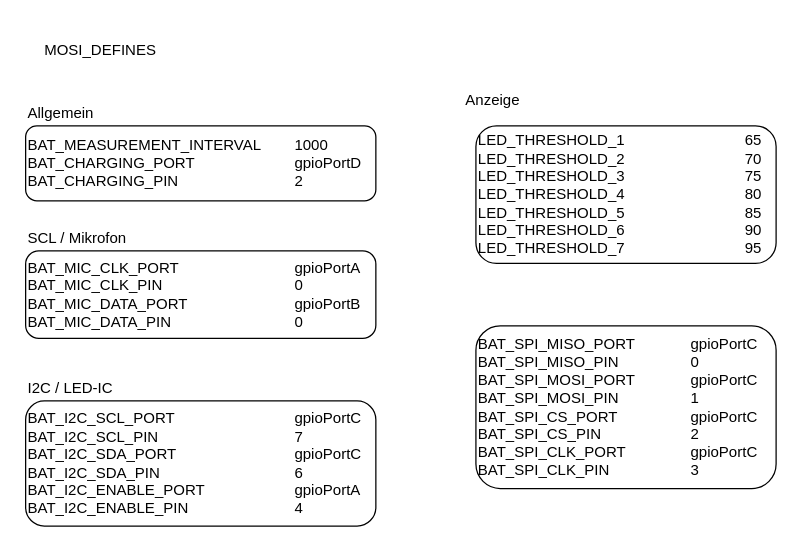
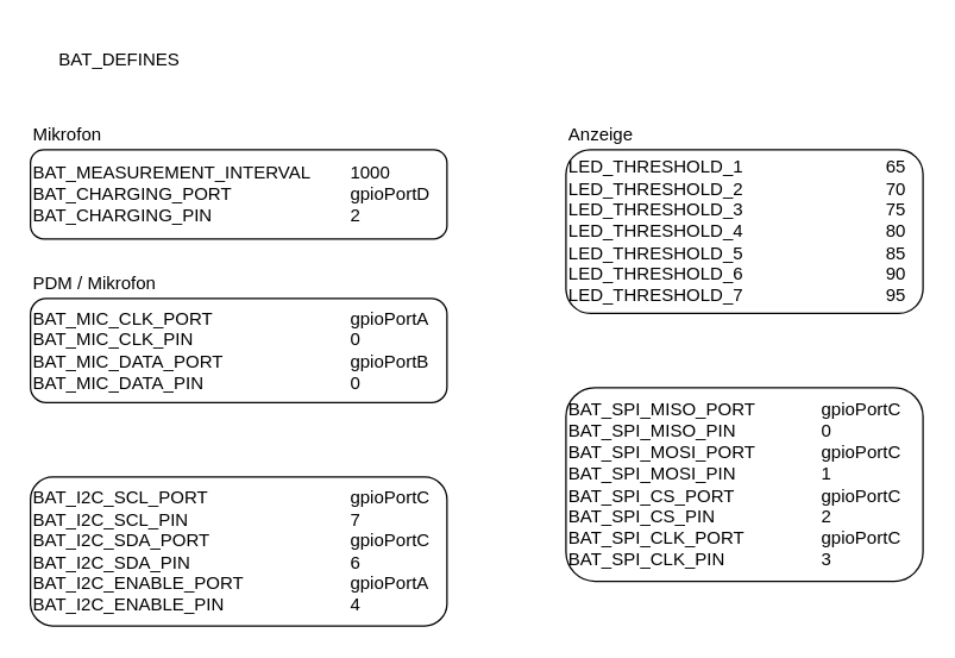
  <mxCell id="0" />
  <mxCell id="1" parent="0" />
- <mxCell id="2" value="MOSI_DEFINES" style="text;html=1;strokeColor=none;fillColor=none;align=center;verticalAlign=middle;whiteSpace=wrap;rounded=0;" vertex="1" parent="1"><mxGeometry x="20" y="20" width="120" height="40" as="geometry" /></mxCell>
+ <mxCell id="2" value="BAT_DEFINES" style="text;html=1;strokeColor=none;fillColor=none;align=center;verticalAlign=middle;whiteSpace=wrap;rounded=0;" vertex="1" parent="1"><mxGeometry x="20" y="20" width="120" height="40" as="geometry" /></mxCell>
  <mxCell id="3" value="BAT_MEASUREMENT_INTERVAL&lt;span style=&quot;&quot;&gt;&#09;&lt;span style=&quot;white-space: pre;&quot;&gt;&#09;&lt;/span&gt;&lt;/span&gt;1000&lt;br&gt;BAT_CHARGING_PORT&lt;span style=&quot;&quot;&gt;&#09;&lt;span style=&quot;white-space: pre;&quot;&gt;&#09;&lt;/span&gt;&lt;span style=&quot;white-space: pre;&quot;&gt;&#09;&lt;/span&gt;&lt;span style=&quot;white-space: pre;&quot;&gt;&#09;&lt;/span&gt;&lt;/span&gt;gpioPortD&lt;br&gt;BAT_CHARGING_PIN&lt;span style=&quot;white-space: pre;&quot;&gt;&#09;&lt;/span&gt;&lt;span style=&quot;white-space: pre;&quot;&gt;&#09;&lt;/span&gt;&lt;span style=&quot;white-space: pre;&quot;&gt;&#09;&lt;/span&gt;&lt;span style=&quot;white-space: pre;&quot;&gt;&#09;&lt;/span&gt;2" style="rounded=1;whiteSpace=wrap;html=1;align=left;" vertex="1" parent="1"><mxGeometry x="20" y="100" width="280" height="60" as="geometry" /></mxCell>
- <mxCell id="4" value="Allgemein" style="text;html=1;strokeColor=none;fillColor=none;align=left;verticalAlign=middle;whiteSpace=wrap;rounded=0;" vertex="1" parent="1"><mxGeometry x="20" y="80" width="110" height="20" as="geometry" /></mxCell>
+ <mxCell id="4" value="Mikrofon" style="text;html=1;strokeColor=none;fillColor=none;align=left;verticalAlign=middle;whiteSpace=wrap;rounded=0;" vertex="1" parent="1"><mxGeometry x="20" y="80" width="110" height="20" as="geometry" /></mxCell>
  <mxCell id="5" value="&lt;div&gt;BAT_MIC_CLK_PORT&amp;nbsp; &amp;nbsp; &lt;span style=&quot;white-space: pre;&quot;&gt;&#09;&lt;/span&gt;&lt;span style=&quot;white-space: pre;&quot;&gt;&#09;&lt;/span&gt;&lt;span style=&quot;white-space: pre;&quot;&gt;&#09;&lt;/span&gt;gpioPortA&lt;/div&gt;&lt;div&gt;BAT_MIC_CLK_PIN&amp;nbsp; &amp;nbsp; &amp;nbsp;&lt;span style=&quot;white-space: pre;&quot;&gt;&#09;&lt;/span&gt;&lt;span style=&quot;white-space: pre;&quot;&gt;&#09;&lt;/span&gt;&lt;span style=&quot;white-space: pre;&quot;&gt;&#09;&lt;/span&gt;&lt;span style=&quot;white-space: pre;&quot;&gt;&#09;&lt;/span&gt;0&lt;/div&gt;&lt;div&gt;BAT_MIC_DATA_PORT&amp;nbsp; &amp;nbsp;&lt;span style=&quot;white-space: pre;&quot;&gt;&#09;&lt;/span&gt;&lt;span style=&quot;white-space: pre;&quot;&gt;&#09;&lt;/span&gt;&lt;span style=&quot;white-space: pre;&quot;&gt;&#09;&lt;/span&gt;gpioPortB&lt;/div&gt;&lt;div&gt;BAT_MIC_DATA_PIN&amp;nbsp; &amp;nbsp; &lt;span style=&quot;white-space: pre;&quot;&gt;&#09;&lt;/span&gt;&lt;span style=&quot;white-space: pre;&quot;&gt;&#09;&lt;/span&gt;&lt;span style=&quot;white-space: pre;&quot;&gt;&#09;&lt;/span&gt;&lt;span style=&quot;white-space: pre;&quot;&gt;&#09;&lt;/span&gt;0&lt;/div&gt;" style="rounded=1;whiteSpace=wrap;html=1;align=left;" vertex="1" parent="1"><mxGeometry x="20" y="200" width="280" height="70" as="geometry" /></mxCell>
  <mxCell id="6" value="&lt;div&gt;LED_THRESHOLD_1 &lt;span style=&quot;white-space: pre;&quot;&gt;&#09;&lt;/span&gt;&lt;span style=&quot;white-space: pre;&quot;&gt;&#09;&lt;/span&gt;&lt;span style=&quot;white-space: pre;&quot;&gt;&#09;&lt;/span&gt;&lt;span style=&quot;white-space: pre;&quot;&gt;&#09;&lt;/span&gt;65&amp;nbsp;&lt;/div&gt;&lt;div&gt;LED_THRESHOLD_2 &lt;span style=&quot;white-space: pre;&quot;&gt;&#09;&lt;/span&gt;&lt;span style=&quot;white-space: pre;&quot;&gt;&#09;&lt;/span&gt;&lt;span style=&quot;white-space: pre;&quot;&gt;&#09;&lt;/span&gt;&lt;span style=&quot;white-space: pre;&quot;&gt;&#09;&lt;/span&gt;70&amp;nbsp;&lt;/div&gt;&lt;div&gt;LED_THRESHOLD_3 &lt;span style=&quot;white-space: pre;&quot;&gt;&#09;&lt;/span&gt;&lt;span style=&quot;white-space: pre;&quot;&gt;&#09;&lt;/span&gt;&lt;span style=&quot;white-space: pre;&quot;&gt;&#09;&lt;/span&gt;&lt;span style=&quot;white-space: pre;&quot;&gt;&#09;&lt;/span&gt;75&lt;/div&gt;&lt;div&gt;LED_THRESHOLD_4 &lt;span style=&quot;white-space: pre;&quot;&gt;&#09;&lt;/span&gt;&lt;span style=&quot;white-space: pre;&quot;&gt;&#09;&lt;/span&gt;&lt;span style=&quot;white-space: pre;&quot;&gt;&#09;&lt;/span&gt;&lt;span style=&quot;white-space: pre;&quot;&gt;&#09;&lt;/span&gt;80&lt;/div&gt;&lt;div&gt;LED_THRESHOLD_5 &lt;span style=&quot;white-space: pre;&quot;&gt;&#09;&lt;/span&gt;&lt;span style=&quot;white-space: pre;&quot;&gt;&#09;&lt;/span&gt;&lt;span style=&quot;white-space: pre;&quot;&gt;&#09;&lt;/span&gt;&lt;span style=&quot;white-space: pre;&quot;&gt;&#09;&lt;/span&gt;85&lt;/div&gt;&lt;div&gt;LED_THRESHOLD_6 &lt;span style=&quot;white-space: pre;&quot;&gt;&#09;&lt;/span&gt;&lt;span style=&quot;white-space: pre;&quot;&gt;&#09;&lt;/span&gt;&lt;span style=&quot;white-space: pre;&quot;&gt;&#09;&lt;/span&gt;&lt;span style=&quot;white-space: pre;&quot;&gt;&#09;&lt;/span&gt;90&lt;/div&gt;&lt;div&gt;LED_THRESHOLD_7 &lt;span style=&quot;white-space: pre;&quot;&gt;&#09;&lt;/span&gt;&lt;span style=&quot;white-space: pre;&quot;&gt;&#09;&lt;/span&gt;&lt;span style=&quot;white-space: pre;&quot;&gt;&#09;&lt;/span&gt;&lt;span style=&quot;white-space: pre;&quot;&gt;&#09;&lt;/span&gt;95&lt;/div&gt;" style="rounded=1;html=1;align=left;whiteSpace=wrap;labelPosition=center;verticalLabelPosition=middle;verticalAlign=middle;" vertex="1" parent="1"><mxGeometry x="380" y="100" width="240" height="110" as="geometry" /></mxCell>
- <mxCell id="7" value="SCL / Mikrofon" style="text;html=1;strokeColor=none;fillColor=none;align=left;verticalAlign=middle;whiteSpace=wrap;rounded=0;" vertex="1" parent="1"><mxGeometry x="20" y="180" width="110" height="20" as="geometry" /></mxCell>
+ <mxCell id="7" value="PDM / Mikrofon" style="text;html=1;strokeColor=none;fillColor=none;align=left;verticalAlign=middle;whiteSpace=wrap;rounded=0;" vertex="1" parent="1"><mxGeometry x="20" y="180" width="110" height="20" as="geometry" /></mxCell>
  <mxCell id="8" value="&lt;div&gt;BAT_I2C_SCL_PORT&amp;nbsp; &amp;nbsp; &lt;span style=&quot;white-space: pre;&quot;&gt;&#09;&lt;/span&gt;&lt;span style=&quot;white-space: pre;&quot;&gt;&#09;&lt;/span&gt;&lt;span style=&quot;white-space: pre;&quot;&gt;&#09;&lt;/span&gt;&lt;span style=&quot;white-space: pre;&quot;&gt;&#09;&lt;/span&gt;gpioPortC&lt;/div&gt;&lt;div&gt;BAT_I2C_SCL_PIN&amp;nbsp; &amp;nbsp; &amp;nbsp;&lt;span style=&quot;&quot;&gt;&#09;&lt;span style=&quot;white-space: pre;&quot;&gt;&#09;&lt;/span&gt;&lt;span style=&quot;white-space: pre;&quot;&gt;&#09;&lt;/span&gt;&lt;span style=&quot;white-space: pre;&quot;&gt;&#09;&lt;/span&gt;&lt;span style=&quot;white-space: pre;&quot;&gt;&#09;&lt;/span&gt;7&lt;/span&gt;&lt;/div&gt;&lt;div&gt;BAT_I2C_SDA_PORT&amp;nbsp; &amp;nbsp;&lt;span style=&quot;&quot;&gt;&#09;&lt;span style=&quot;white-space: pre;&quot;&gt;&#09;&lt;/span&gt;&lt;span style=&quot;white-space: pre;&quot;&gt;&#09;&lt;span style=&quot;white-space: pre;&quot;&gt;&#09;&lt;/span&gt;&lt;/span&gt;&lt;/span&gt;gpioPortC&lt;/div&gt;&lt;div&gt;BAT_I2C_SDA_PIN&amp;nbsp; &amp;nbsp; &lt;span style=&quot;white-space: pre;&quot;&gt;&#09;&lt;/span&gt;&lt;span style=&quot;white-space: pre;&quot;&gt;&#09;&lt;/span&gt;&lt;span style=&quot;white-space: pre;&quot;&gt;&#09;&lt;/span&gt;&lt;span style=&quot;white-space: pre;&quot;&gt;&#09;&lt;/span&gt;6&lt;/div&gt;&lt;div&gt;&lt;div&gt;BAT_I2C_ENABLE_PORT&amp;nbsp; &amp;nbsp;&lt;span style=&quot;&quot;&gt;&#09;&lt;span style=&quot;white-space: pre;&quot;&gt;&#09;&lt;/span&gt;&lt;span style=&quot;white-space: pre;&quot;&gt;&#09;&lt;/span&gt;&lt;span style=&quot;white-space: pre;&quot;&gt;&#09;&lt;/span&gt;&lt;/span&gt;gpioPortA&lt;/div&gt;&lt;div&gt;BAT_I2C_ENABLE_PIN&amp;nbsp; &amp;nbsp;&amp;nbsp;&lt;span style=&quot;&quot;&gt;&#09;&lt;span style=&quot;white-space: pre;&quot;&gt;&#09;&lt;/span&gt;&lt;span style=&quot;white-space: pre;&quot;&gt;&#09;&lt;/span&gt;&lt;span style=&quot;white-space: pre;&quot;&gt;&#09;&lt;/span&gt;4&lt;/span&gt;&lt;/div&gt;&lt;/div&gt;" style="rounded=1;whiteSpace=wrap;html=1;align=left;" vertex="1" parent="1"><mxGeometry x="20" y="320" width="280" height="100" as="geometry" /></mxCell>
- <mxCell id="9" value="I2C / LED-IC" style="text;html=1;strokeColor=none;fillColor=none;align=left;verticalAlign=middle;whiteSpace=wrap;rounded=0;" vertex="1" parent="1"><mxGeometry x="20" y="300" width="110" height="20" as="geometry" /></mxCell>
  <mxCell id="10" value="&lt;div&gt;BAT_SPI_MISO_PORT&amp;nbsp; &amp;nbsp;&lt;span style=&quot;&quot;&gt;&#09;&lt;span style=&quot;white-space: pre;&quot;&gt;&#09;&lt;/span&gt;&amp;nbsp; &amp;nbsp;&lt;/span&gt;gpioPortC&lt;/div&gt;&lt;div&gt;BAT_SPI_MISO_PIN&amp;nbsp; &amp;nbsp; &amp;nbsp;&lt;span style=&quot;&quot;&gt;&#09;&lt;span style=&quot;white-space: pre;&quot;&gt;&#09;&lt;/span&gt;&amp;nbsp; &amp;nbsp;0&lt;/span&gt;&lt;/div&gt;&lt;div&gt;BAT_SPI_MOSI_PORT&amp;nbsp; &amp;nbsp;&lt;span style=&quot;&quot;&gt;&#09;&lt;span style=&quot;white-space: pre;&quot;&gt;&#09;&lt;/span&gt;&amp;nbsp; &amp;nbsp;&lt;/span&gt;gpioPortC&lt;/div&gt;&lt;div&gt;BAT_SPI_MOSI_PIN&amp;nbsp; &amp;nbsp;&amp;nbsp;&lt;span style=&quot;white-space: pre;&quot;&gt;&#09;&lt;/span&gt;&lt;span style=&quot;white-space: pre;&quot;&gt;&#09;&lt;/span&gt;&amp;nbsp; &amp;nbsp;1&lt;/div&gt;&lt;div&gt;&lt;div&gt;BAT_SPI_CS_PORT&lt;span style=&quot;white-space: pre;&quot;&gt;&#09;&lt;/span&gt;&lt;span style=&quot;white-space: pre;&quot;&gt;&#09;&lt;/span&gt;&amp;nbsp; &amp;nbsp;gpioPortC&lt;/div&gt;&lt;div&gt;BAT_SPI_CS_PIN&lt;span style=&quot;white-space: pre;&quot;&gt;&#09;&lt;/span&gt;&lt;span style=&quot;white-space: pre;&quot;&gt;&#09;&lt;/span&gt;&lt;span style=&quot;white-space: pre;&quot;&gt;&#09;&lt;/span&gt;&amp;nbsp; &amp;nbsp;2&lt;/div&gt;&lt;/div&gt;&lt;div&gt;&lt;div&gt;BAT_SPI_CLK_PORT&amp;nbsp; &amp;nbsp;&amp;nbsp;&lt;span style=&quot;white-space: pre;&quot;&gt;&#09;&lt;/span&gt;&lt;span style=&quot;white-space: pre;&quot;&gt;&#09;&lt;/span&gt;&amp;nbsp; &amp;nbsp;gpioPortC&lt;/div&gt;&lt;div&gt;BAT_SPI_CLK_PIN&amp;nbsp; &amp;nbsp;&amp;nbsp;&amp;nbsp;&lt;span style=&quot;white-space: pre;&quot;&gt;&#09;&lt;/span&gt;&lt;span style=&quot;white-space: pre;&quot;&gt;&#09;&lt;/span&gt;&amp;nbsp; &amp;nbsp;3&lt;/div&gt;&lt;/div&gt;" style="rounded=1;whiteSpace=wrap;html=1;align=left;" vertex="1" parent="1"><mxGeometry x="380" y="260" width="240" height="130" as="geometry" /></mxCell>
- <mxCell id="11" value="Anzeige" style="text;html=1;strokeColor=none;fillColor=none;align=left;verticalAlign=middle;whiteSpace=wrap;rounded=0;" vertex="1" parent="1"><mxGeometry x="370" y="70" width="110" height="20" as="geometry" /></mxCell>
+ <mxCell id="11" value="Anzeige" style="text;html=1;strokeColor=none;fillColor=none;align=left;verticalAlign=middle;whiteSpace=wrap;rounded=0;" vertex="1" parent="1"><mxGeometry x="380" y="80" width="110" height="20" as="geometry" /></mxCell>
